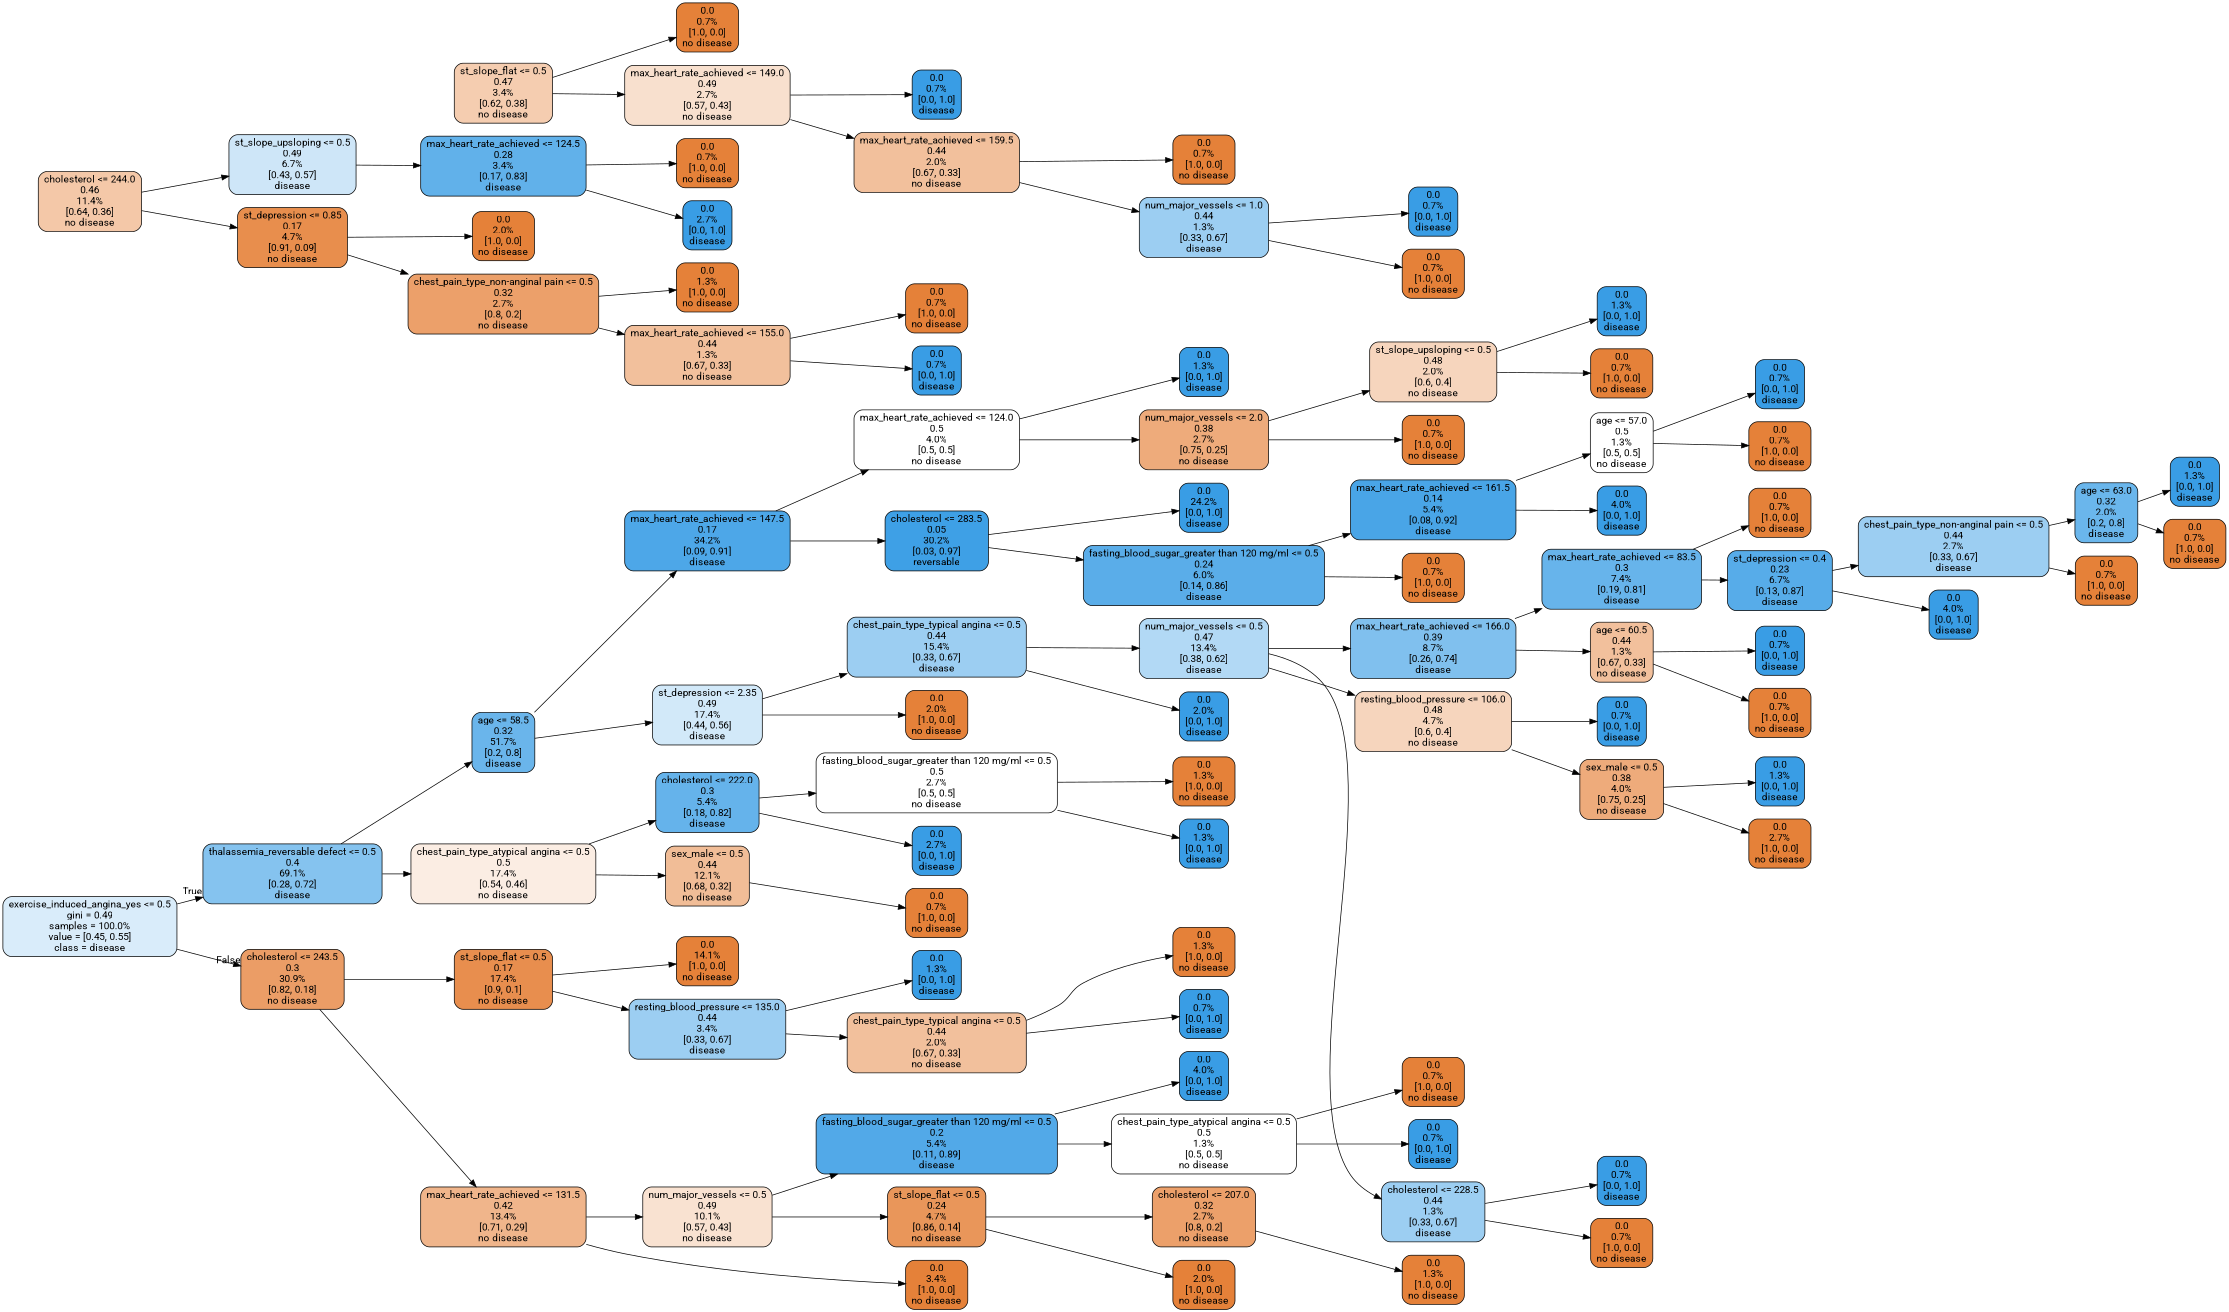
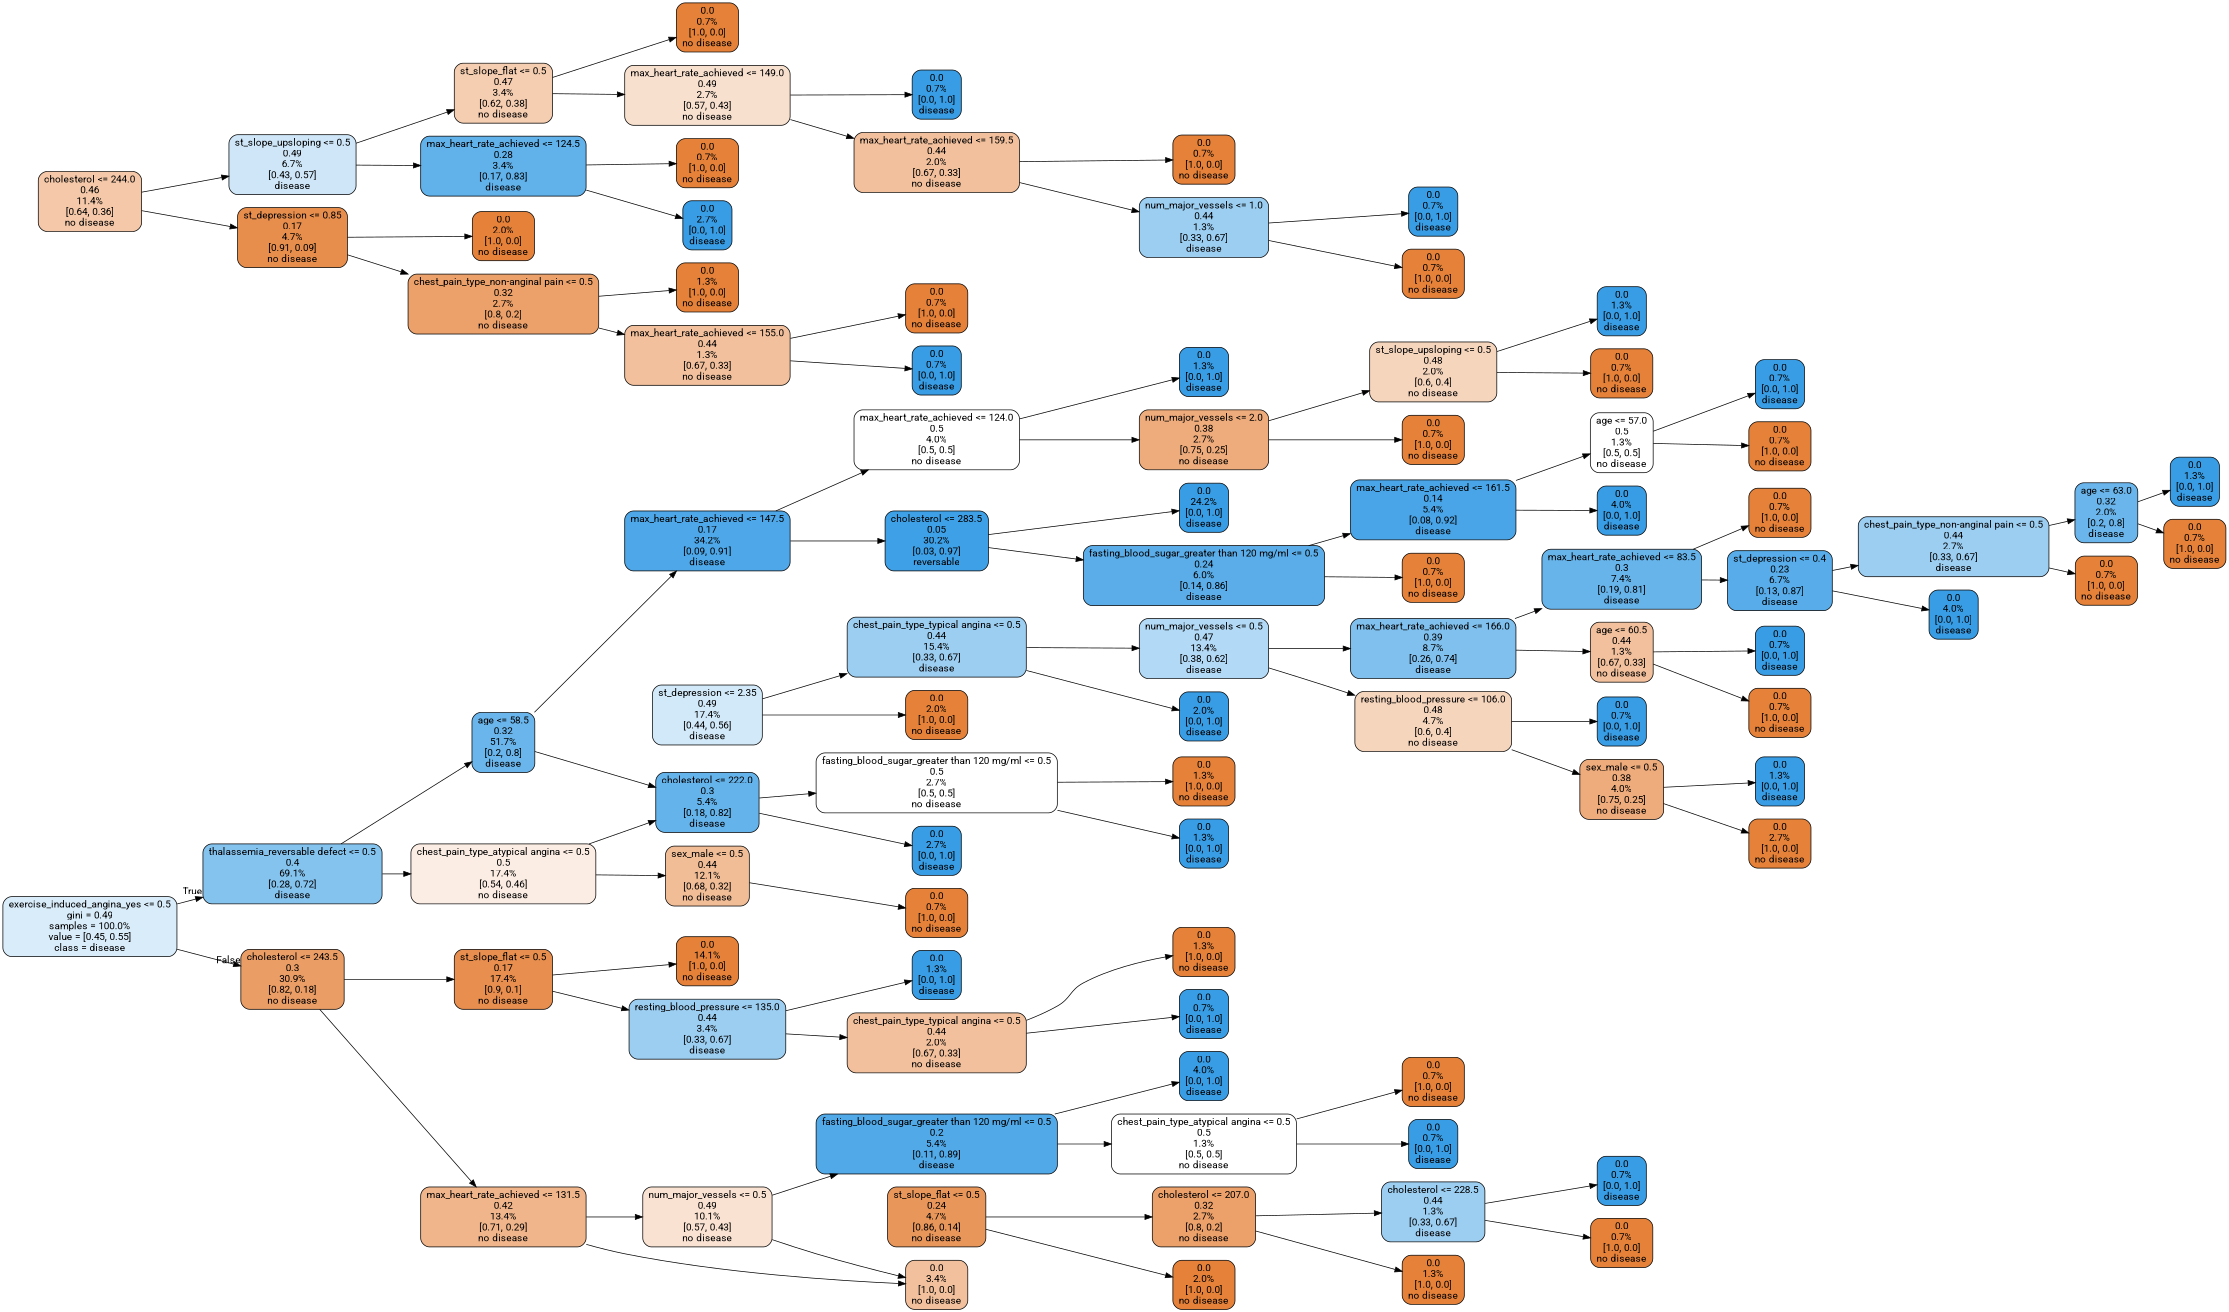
  digraph {
    fontname=Roboto
    rankdir=LR
    node [color=black fillcolor="#e58139" fontname=Roboto shape=box style="filled, rounded"]
    edge [fontname=Roboto]
    n1 [fillcolor="#d9ecfa" label="exercise_induced_angina_yes <= 0.5\ngini = 0.49\nsamples = 100.0%\nvalue = [0.45, 0.55]\nclass = disease"]
    n2 [fillcolor="#85c3ef" label="thalassemia_reversable defect <= 0.5\n0.4\n69.1%\n[0.28, 0.72]\ndisease"]
    n3 [fillcolor="#eb9d66" label="cholesterol <= 243.5\n0.3\n30.9%\n[0.82, 0.18]\nno disease"]
    n4 [fillcolor="#6ab5eb" label="age <= 58.5\n0.32\n51.7%\n[0.2, 0.8]\ndisease"]
    n5 [fillcolor="#fbede3" label="chest_pain_type_atypical angina <= 0.5\n0.5\n17.4%\n[0.54, 0.46]\nno disease"]
    n6 [fillcolor="#f0b58b" label="max_heart_rate_achieved <= 131.5\n0.42\n13.4%\n[0.71, 0.29]\nno disease"]
    n7 [fillcolor="#e88e4e" label="st_slope_flat <= 0.5\n0.17\n17.4%\n[0.9, 0.1]\nno disease"]
    n8 [fillcolor="#4da7e8" label="max_heart_rate_achieved <= 147.5\n0.17\n34.2%\n[0.09, 0.91]\ndisease"]
    n9 [fillcolor="#d2e9f9" label="st_depression <= 2.35\n0.49\n17.4%\n[0.44, 0.56]\ndisease"]
    n10 [fillcolor="#f1bd97" label="sex_male <= 0.5\n0.44\n12.1%\n[0.68, 0.32]\nno disease"]
    n11 [fillcolor="#65b3eb" label="cholesterol <= 222.0\n0.3\n5.4%\n[0.18, 0.82]\ndisease"]
    n12 [fillcolor="#ffffff" label="max_heart_rate_achieved <= 124.0\n0.5\n4.0%\n[0.5, 0.5]\nno disease"]
    n13 [fillcolor="#3ea0e6" label="cholesterol <= 283.5\n0.05\n30.2%\n[0.03, 0.97]\nreversable"]
    n14 [fillcolor="#9ccef2" label="chest_pain_type_typical angina <= 0.5\n0.44\n15.4%\n[0.33, 0.67]\ndisease"]
    n15 [label="0.0\n2.0%\n[1.0, 0.0]\nno disease"]
    n16 [fillcolor="#399de5" label="0.0\n1.3%\n[0.0, 1.0]\ndisease"]
    n17 [fillcolor="#eeab7b" label="num_major_vessels <= 2.0\n0.38\n2.7%\n[0.75, 0.25]\nno disease"]
    n18 [fillcolor="#399de5" label="0.0\n24.2%\n[0.0, 1.0]\ndisease"]
    n19 [fillcolor="#5aade9" label="fasting_blood_sugar_greater than 120 mg/ml <= 0.5\n0.24\n6.0%\n[0.14, 0.86]\ndisease"]
    n20 [fillcolor="#f6d5bd" label="st_slope_upsloping <= 0.5\n0.48\n2.0%\n[0.6, 0.4]\nno disease"]
    n21 [label="0.0\n0.7%\n[1.0, 0.0]\nno disease"]
    n22 [fillcolor="#399de5" label="0.0\n1.3%\n[0.0, 1.0]\ndisease"]
    n23 [label="0.0\n0.7%\n[1.0, 0.0]\nno disease"]
    n24 [fillcolor="#49a5e7" label="max_heart_rate_achieved <= 161.5\n0.14\n5.4%\n[0.08, 0.92]\ndisease"]
    n25 [label="0.0\n0.7%\n[1.0, 0.0]\nno disease"]
    n26 [fillcolor="#ffffff" label="age <= 57.0\n0.5\n1.3%\n[0.5, 0.5]\nno disease"]
    n27 [fillcolor="#399de5" label="0.0\n4.0%\n[0.0, 1.0]\ndisease"]
    n28 [fillcolor="#399de5" label="0.0\n0.7%\n[0.0, 1.0]\ndisease"]
    n29 [label="0.0\n0.7%\n[1.0, 0.0]\nno disease"]
    n30 [fillcolor="#b2d9f5" label="num_major_vessels <= 0.5\n0.47\n13.4%\n[0.38, 0.62]\ndisease"]
    n31 [fillcolor="#399de5" label="0.0\n2.0%\n[0.0, 1.0]\ndisease"]
    n32 [fillcolor="#80c0ee" label="max_heart_rate_achieved <= 166.0\n0.39\n8.7%\n[0.26, 0.74]\ndisease"]
    n33 [fillcolor="#f6d5bd" label="resting_blood_pressure <= 106.0\n0.48\n4.7%\n[0.6, 0.4]\nno disease"]
    n34 [fillcolor="#67b4eb" label="max_heart_rate_achieved <= 83.5\n0.3\n7.4%\n[0.19, 0.81]\ndisease"]
    n35 [fillcolor="#f2c09c" label="age <= 60.5\n0.44\n1.3%\n[0.67, 0.33]\nno disease"]
    n36 [fillcolor="#399de5" label="0.0\n0.7%\n[0.0, 1.0]\ndisease"]
    n37 [fillcolor="#eeab7b" label="sex_male <= 0.5\n0.38\n4.0%\n[0.75, 0.25]\nno disease"]
    n38 [label="0.0\n0.7%\n[1.0, 0.0]\nno disease"]
    n39 [fillcolor="#57ace9" label="st_depression <= 0.4\n0.23\n6.7%\n[0.13, 0.87]\ndisease"]
    n40 [fillcolor="#399de5" label="0.0\n0.7%\n[0.0, 1.0]\ndisease"]
    n41 [label="0.0\n0.7%\n[1.0, 0.0]\nno disease"]
    n42 [fillcolor="#9ccef2" label="chest_pain_type_non-anginal pain <= 0.5\n0.44\n2.7%\n[0.33, 0.67]\ndisease"]
    n43 [fillcolor="#399de5" label="0.0\n4.0%\n[0.0, 1.0]\ndisease"]
    n44 [fillcolor="#6ab6ec" label="age <= 63.0\n0.32\n2.0%\n[0.2, 0.8]\ndisease"]
    n45 [label="0.0\n0.7%\n[1.0, 0.0]\nno disease"]
    n46 [fillcolor="#399de5" label="0.0\n1.3%\n[0.0, 1.0]\ndisease"]
    n47 [label="0.0\n0.7%\n[1.0, 0.0]\nno disease"]
    n48 [fillcolor="#399de5" label="0.0\n1.3%\n[0.0, 1.0]\ndisease"]
    n49 [label="0.0\n2.7%\n[1.0, 0.0]\nno disease"]
    n50 [label="0.0\n0.7%\n[1.0, 0.0]\nno disease"]
    n51 [fillcolor="#ffffff" label="fasting_blood_sugar_greater than 120 mg/ml <= 0.5\n0.5\n2.7%\n[0.5, 0.5]\nno disease"]
    n52 [fillcolor="#399de5" label="0.0\n2.7%\n[0.0, 1.0]\ndisease"]
    n53 [fillcolor="#f4c8a8" label="cholesterol <= 244.0\n0.46\n11.4%\n[0.64, 0.36]\nno disease"]
    n54 [fillcolor="#cee6f8" label="st_slope_upsloping <= 0.5\n0.49\n6.7%\n[0.43, 0.57]\ndisease"]
    n55 [fillcolor="#e88e4d" label="st_depression <= 0.85\n0.17\n4.7%\n[0.91, 0.09]\nno disease"]
    n56 [fillcolor="#f5cdb0" label="st_slope_flat <= 0.5\n0.47\n3.4%\n[0.62, 0.38]\nno disease"]
    n57 [fillcolor="#61b1ea" label="max_heart_rate_achieved <= 124.5\n0.28\n3.4%\n[0.17, 0.83]\ndisease"]
    n58 [label="0.0\n2.0%\n[1.0, 0.0]\nno disease"]
    n59 [fillcolor="#eca06a" label="chest_pain_type_non-anginal pain <= 0.5\n0.32\n2.7%\n[0.8, 0.2]\nno disease"]
    n60 [label="0.0\n0.7%\n[1.0, 0.0]\nno disease"]
    n61 [fillcolor="#f8e0ce" label="max_heart_rate_achieved <= 149.0\n0.49\n2.7%\n[0.57, 0.43]\nno disease"]
    n62 [label="0.0\n0.7%\n[1.0, 0.0]\nno disease"]
    n63 [fillcolor="#399de5" label="0.0\n2.7%\n[0.0, 1.0]\ndisease"]
    n64 [fillcolor="#399de5" label="0.0\n0.7%\n[0.0, 1.0]\ndisease"]
    n65 [fillcolor="#f2c09c" label="max_heart_rate_achieved <= 159.5\n0.44\n2.0%\n[0.67, 0.33]\nno disease"]
    n66 [label="0.0\n0.7%\n[1.0, 0.0]\nno disease"]
    n67 [fillcolor="#9ccef2" label="num_major_vessels <= 1.0\n0.44\n1.3%\n[0.33, 0.67]\ndisease"]
    n68 [fillcolor="#399de5" label="0.0\n0.7%\n[0.0, 1.0]\ndisease"]
    n69 [label="0.0\n0.7%\n[1.0, 0.0]\nno disease"]
    n70 [label="0.0\n1.3%\n[1.0, 0.0]\nno disease"]
    n71 [fillcolor="#f2c09c" label="max_heart_rate_achieved <= 155.0\n0.44\n1.3%\n[0.67, 0.33]\nno disease"]
    n72 [label="0.0\n0.7%\n[1.0, 0.0]\nno disease"]
    n73 [fillcolor="#399de5" label="0.0\n0.7%\n[0.0, 1.0]\ndisease"]
    n74 [label="0.0\n1.3%\n[1.0, 0.0]\nno disease"]
    n75 [fillcolor="#399de5" label="0.0\n1.3%\n[0.0, 1.0]\ndisease"]
-   n76 [label="0.0\n3.4%\n[1.0, 0.0]\nno disease"]
+   n76 [fillcolor="#f2c09c" label="0.0\n3.4%\n[1.0, 0.0]\nno disease"]
    n77 [fillcolor="#f9e2d1" label="num_major_vessels <= 0.5\n0.49\n10.1%\n[0.57, 0.43]\nno disease"]
    n78 [label="0.0\n14.1%\n[1.0, 0.0]\nno disease"]
    n79 [fillcolor="#9ccef2" label="resting_blood_pressure <= 135.0\n0.44\n3.4%\n[0.33, 0.67]\ndisease"]
    n80 [fillcolor="#52a9e8" label="fasting_blood_sugar_greater than 120 mg/ml <= 0.5\n0.2\n5.4%\n[0.11, 0.89]\ndisease"]
    n81 [fillcolor="#e9965a" label="st_slope_flat <= 0.5\n0.24\n4.7%\n[0.86, 0.14]\nno disease"]
    n82 [fillcolor="#399de5" label="0.0\n4.0%\n[0.0, 1.0]\ndisease"]
    n83 [fillcolor="#ffffff" label="chest_pain_type_atypical angina <= 0.5\n0.5\n1.3%\n[0.5, 0.5]\nno disease"]
    n84 [label="0.0\n2.0%\n[1.0, 0.0]\nno disease"]
    n85 [fillcolor="#eca06a" label="cholesterol <= 207.0\n0.32\n2.7%\n[0.8, 0.2]\nno disease"]
    n86 [label="0.0\n0.7%\n[1.0, 0.0]\nno disease"]
    n87 [fillcolor="#399de5" label="0.0\n0.7%\n[0.0, 1.0]\ndisease"]
    n88 [label="0.0\n1.3%\n[1.0, 0.0]\nno disease"]
    n89 [fillcolor="#9ccef2" label="cholesterol <= 228.5\n0.44\n1.3%\n[0.33, 0.67]\ndisease"]
    n90 [fillcolor="#399de5" label="0.0\n0.7%\n[0.0, 1.0]\ndisease"]
    n91 [label="0.0\n0.7%\n[1.0, 0.0]\nno disease"]
    n92 [fillcolor="#f2c09c" label="chest_pain_type_typical angina <= 0.5\n0.44\n2.0%\n[0.67, 0.33]\nno disease"]
    n93 [fillcolor="#399de5" label="0.0\n1.3%\n[0.0, 1.0]\ndisease"]
    n94 [label="0.0\n1.3%\n[1.0, 0.0]\nno disease"]
    n95 [fillcolor="#399de5" label="0.0\n0.7%\n[0.0, 1.0]\ndisease"]
    n1 -> n2 [headlabel=True labelangle=45 labeldistance=2.5]
    n1 -> n3 [headlabel=False labelangle=-45 labeldistance=2.5]
    n2 -> n4
    n2 -> n5
    n3 -> n6
    n3 -> n7
    n4 -> n8
-   n4 -> n9
+   n4 -> n11
    n5 -> n10
    n5 -> n11
    n6 -> n76
    n6 -> n77
    n7 -> n78
    n7 -> n79
    n8 -> n12
    n8 -> n13
    n9 -> n14
    n9 -> n15
    n10 -> n50
    n11 -> n51
    n11 -> n52
    n12 -> n16
    n12 -> n17
    n13 -> n18
    n13 -> n19
    n14 -> n30
    n14 -> n31
    n17 -> n20
    n17 -> n21
    n19 -> n24
    n19 -> n25
    n20 -> n22
    n20 -> n23
    n24 -> n26
    n24 -> n27
    n26 -> n28
    n26 -> n29
    n30 -> n32
    n30 -> n33
    n32 -> n34
    n32 -> n35
    n33 -> n36
    n33 -> n37
    n34 -> n38
    n34 -> n39
    n35 -> n40
    n35 -> n41
    n37 -> n48
    n37 -> n49
    n39 -> n42
    n39 -> n43
    n42 -> n44
    n42 -> n45
    n44 -> n46
    n44 -> n47
    n51 -> n74
    n51 -> n75
    n53 -> n54
    n53 -> n55
+   n54 -> n56
    n54 -> n57
    n55 -> n58
    n55 -> n59
    n56 -> n60
    n56 -> n61
    n57 -> n62
    n57 -> n63
    n59 -> n70
    n59 -> n71
    n61 -> n64
    n61 -> n65
    n65 -> n66
    n65 -> n67
    n67 -> n68
    n67 -> n69
    n71 -> n72
    n71 -> n73
    n77 -> n80
-   n77 -> n81
+   n77 -> n76
    n79 -> n92
    n79 -> n93
    n80 -> n82
    n80 -> n83
    n81 -> n84
    n81 -> n85
    n83 -> n86
    n83 -> n87
    n85 -> n88
-   n30 -> n89
+   n85 -> n89
    n89 -> n90
    n89 -> n91
    n92 -> n94
    n92 -> n95
  }
